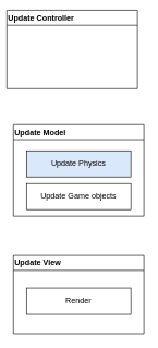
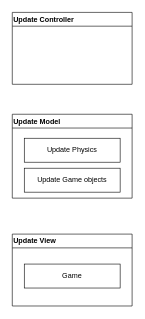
  <mxCell id="0" />
  <mxCell id="1" parent="0" />
- <mxCell id="2" value="Update Controller" style="swimlane;whiteSpace=wrap;html=1;align=left;" vertex="1" parent="1"><mxGeometry x="10" y="15" width="200" height="120" as="geometry"><mxRectangle x="400" y="80" width="140" height="30" as="alternateBounds" /></mxGeometry></mxCell>
+ <mxCell id="2" value="Update Controller" style="swimlane;whiteSpace=wrap;html=1;align=left;" vertex="1" parent="1"><mxGeometry x="20" y="20" width="200" height="120" as="geometry"><mxRectangle x="400" y="80" width="140" height="30" as="alternateBounds" /></mxGeometry></mxCell>
  <mxCell id="3" value="Update Model" style="swimlane;whiteSpace=wrap;html=1;align=left;" vertex="1" parent="1"><mxGeometry x="20" y="190" width="200" height="140" as="geometry"><mxRectangle x="400" y="240" width="120" height="30" as="alternateBounds" /></mxGeometry></mxCell>
- <mxCell id="4" value="Update Physics" style="rounded=0;whiteSpace=wrap;html=1;fillColor=#dae8fc;" vertex="1" parent="3"><mxGeometry x="20" y="40" width="160" height="40" as="geometry" /></mxCell>
+ <mxCell id="4" value="Update Physics" style="rounded=0;whiteSpace=wrap;html=1;" vertex="1" parent="3"><mxGeometry x="20" y="40" width="160" height="40" as="geometry" /></mxCell>
  <mxCell id="5" value="Update Game objects" style="rounded=0;whiteSpace=wrap;html=1;" vertex="1" parent="3"><mxGeometry x="20" y="90" width="160" height="40" as="geometry" /></mxCell>
  <mxCell id="6" value="Update View" style="swimlane;whiteSpace=wrap;html=1;align=left;" vertex="1" parent="1"><mxGeometry x="20" y="390" width="200" height="120" as="geometry" /></mxCell>
- <mxCell id="7" value="Render" style="rounded=0;whiteSpace=wrap;html=1;" vertex="1" parent="6"><mxGeometry x="20" y="50" width="160" height="40" as="geometry" /></mxCell>
+ <mxCell id="7" value="Game" style="rounded=0;whiteSpace=wrap;html=1;" vertex="1" parent="6"><mxGeometry x="20" y="50" width="160" height="40" as="geometry" /></mxCell>
